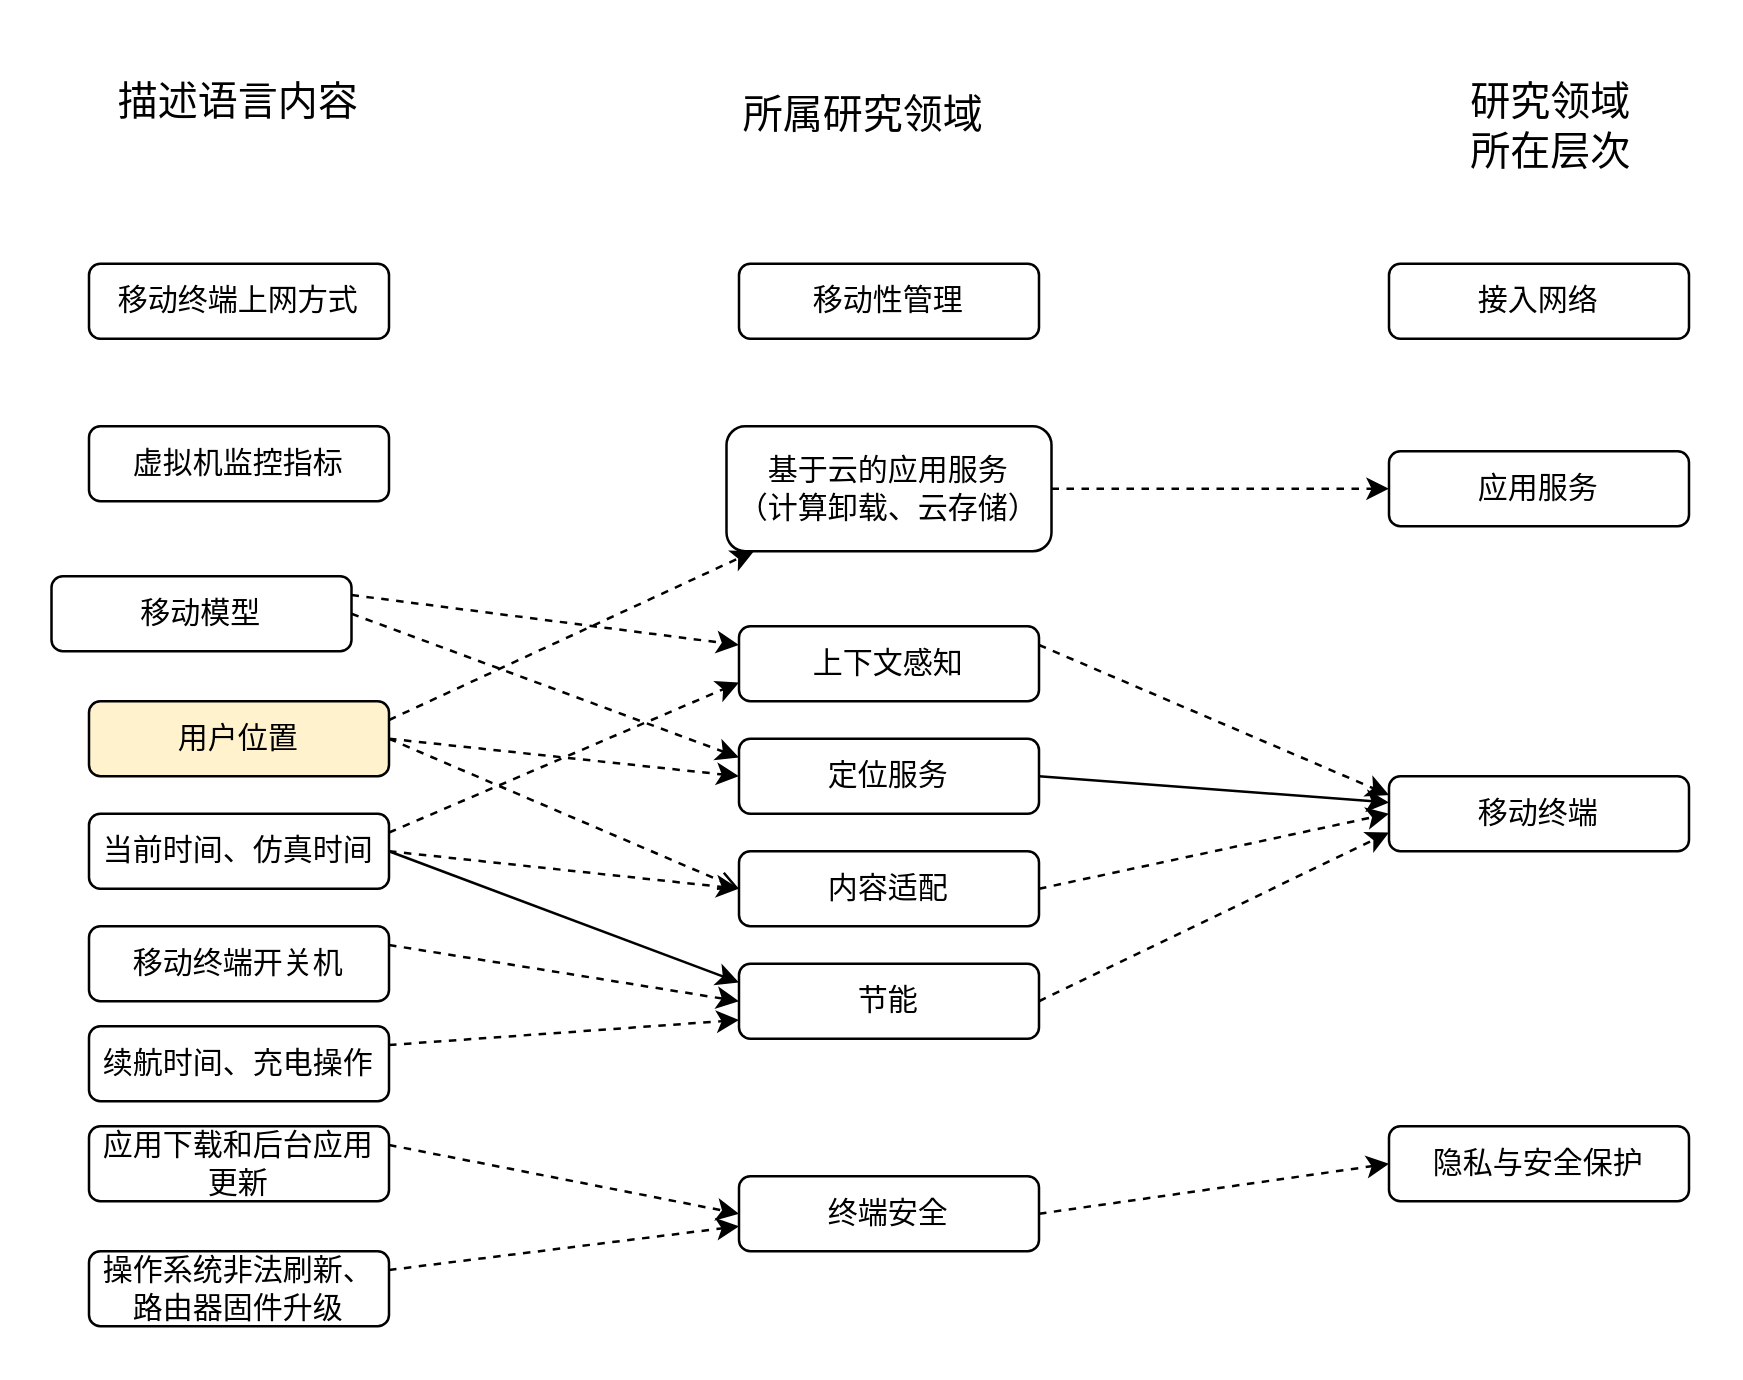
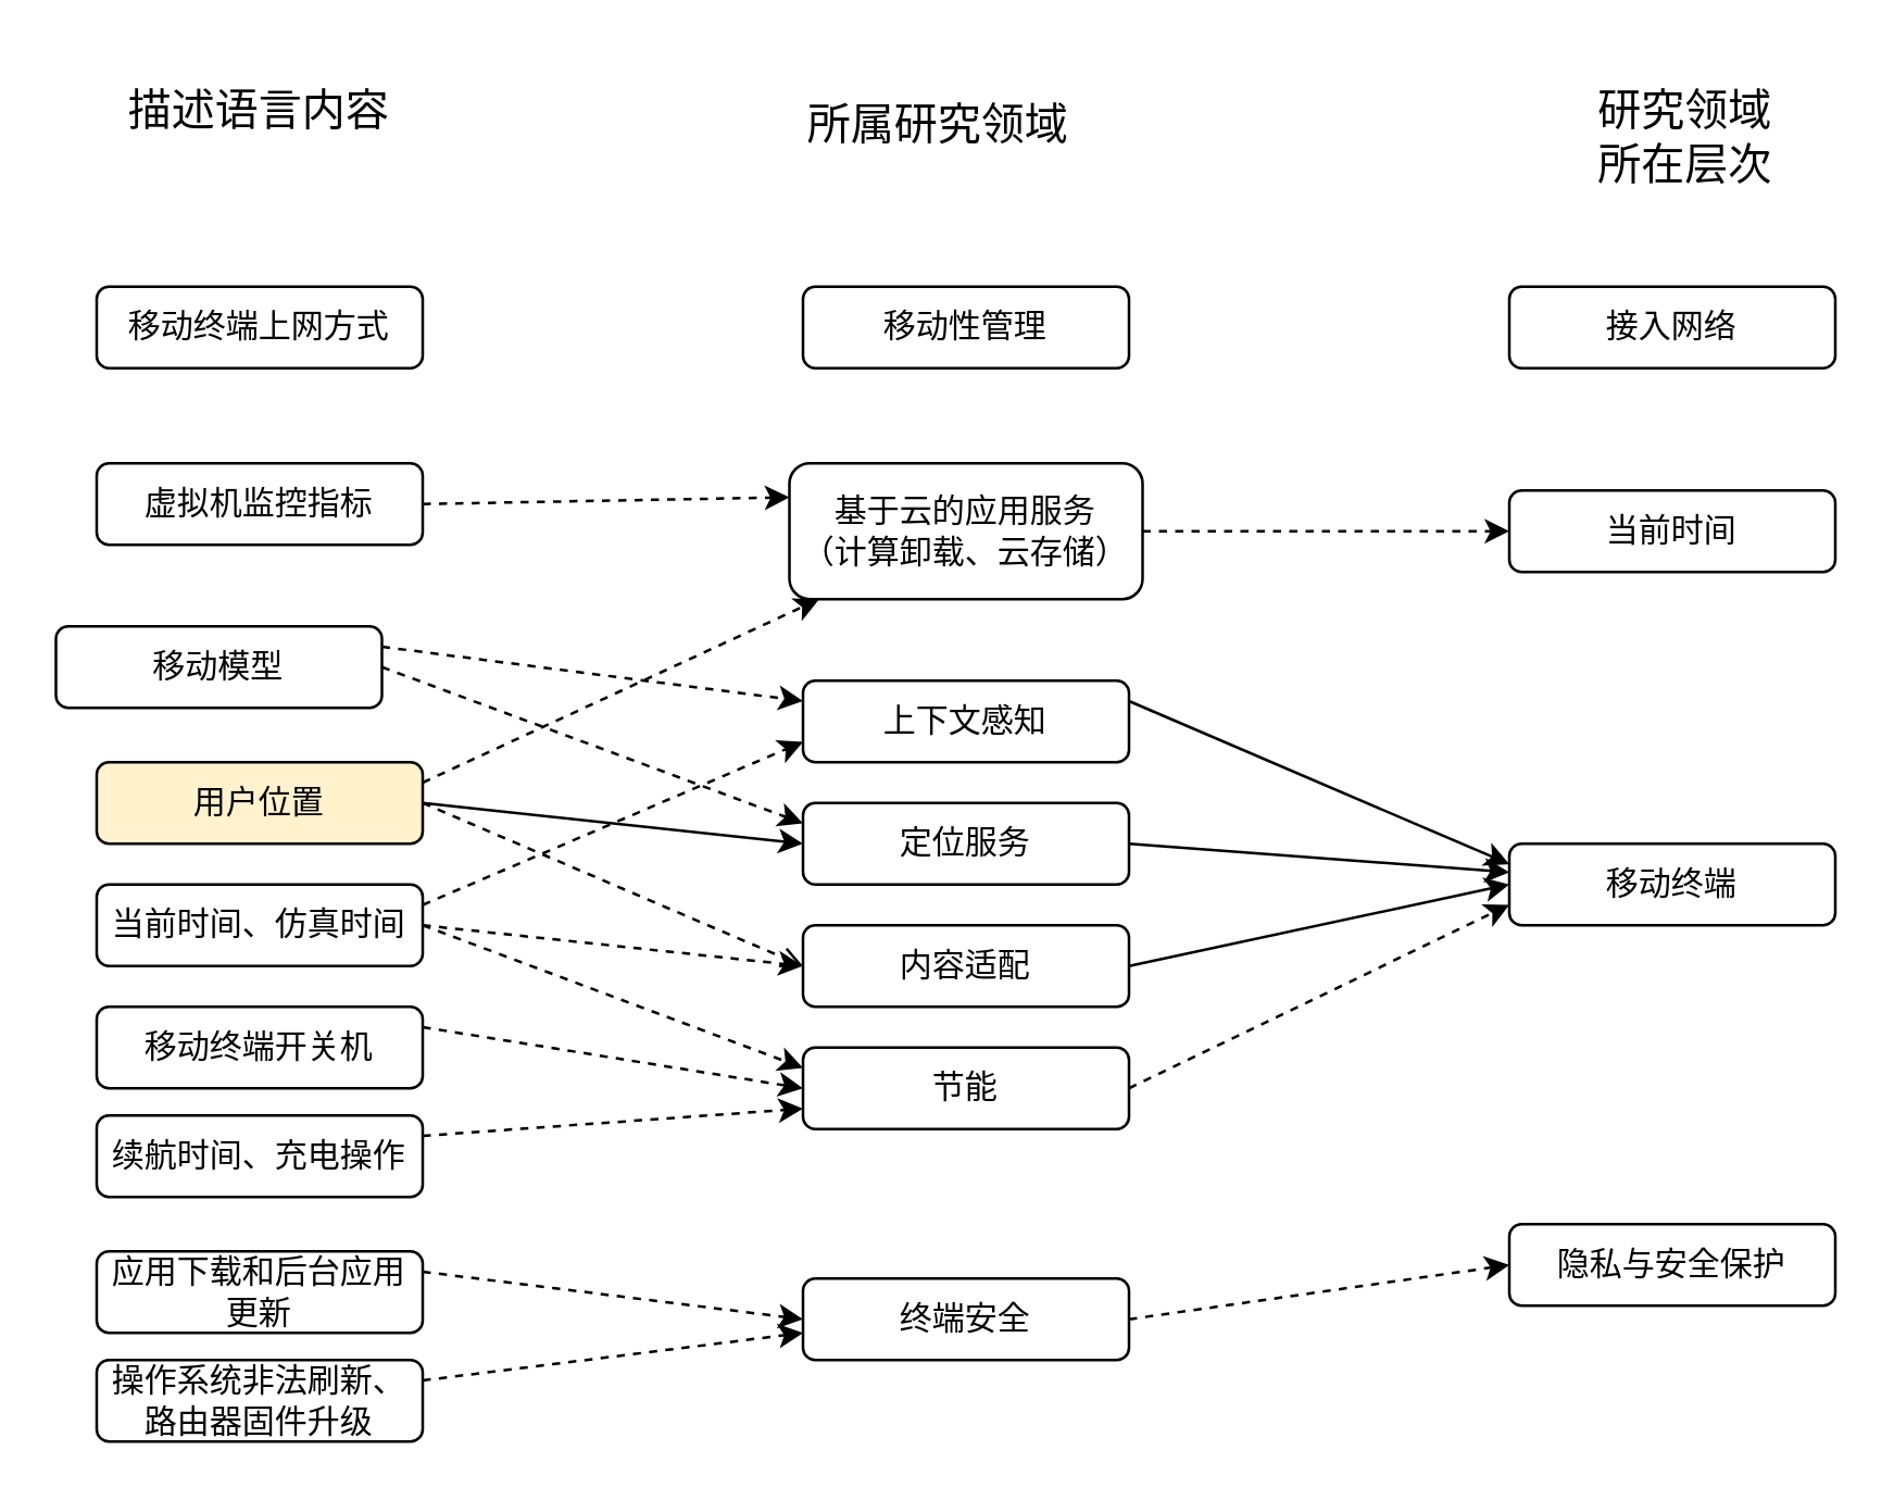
  <mxCell id="0" />
  <mxCell id="1" parent="0" />
  <mxCell id="2" value="移动终端上网方式" style="rounded=1;whiteSpace=wrap;html=1;" parent="1" vertex="1"><mxGeometry x="35" y="105" width="120" height="30" as="geometry" /></mxCell>
+ <mxCell id="3" style="edgeStyle=none;rounded=0;orthogonalLoop=1;jettySize=auto;html=1;exitX=1;exitY=0.5;exitDx=0;exitDy=0;entryX=0;entryY=0.25;entryDx=0;entryDy=0;dashed=1;" parent="1" source="4" target="26" edge="1"><mxGeometry relative="1" as="geometry" /></mxCell>
  <mxCell id="4" value="虚拟机监控指标" style="rounded=1;whiteSpace=wrap;html=1;" parent="1" vertex="1"><mxGeometry x="35" y="170" width="120" height="30" as="geometry" /></mxCell>
  <mxCell id="5" style="edgeStyle=none;rounded=0;orthogonalLoop=1;jettySize=auto;html=1;exitX=1;exitY=0.25;exitDx=0;exitDy=0;entryX=0;entryY=0.5;entryDx=0;entryDy=0;dashed=1;" parent="1" source="6" target="35" edge="1"><mxGeometry relative="1" as="geometry" /></mxCell>
- <mxCell id="6" value="应用下载和后台应用更新" style="rounded=1;whiteSpace=wrap;html=1;" parent="1" vertex="1"><mxGeometry x="35" y="450" width="120" height="30" as="geometry" /></mxCell>
+ <mxCell id="6" value="应用下载和后台应用更新" style="rounded=1;whiteSpace=wrap;html=1;" parent="1" vertex="1"><mxGeometry x="35" y="460" width="120" height="30" as="geometry" /></mxCell>
  <mxCell id="7" style="edgeStyle=none;rounded=0;orthogonalLoop=1;jettySize=auto;html=1;exitX=1;exitY=0.25;exitDx=0;exitDy=0;dashed=1;" parent="1" source="8" edge="1"><mxGeometry relative="1" as="geometry"><mxPoint x="295" y="490" as="targetPoint" /></mxGeometry></mxCell>
  <mxCell id="8" value="操作系统非法刷新、路由器固件升级" style="rounded=1;whiteSpace=wrap;html=1;" parent="1" vertex="1"><mxGeometry x="35" y="500" width="120" height="30" as="geometry" /></mxCell>
  <mxCell id="9" style="edgeStyle=none;rounded=0;orthogonalLoop=1;jettySize=auto;html=1;exitX=1;exitY=0.25;exitDx=0;exitDy=0;dashed=1;" parent="1" source="12" target="26" edge="1"><mxGeometry relative="1" as="geometry" /></mxCell>
- <mxCell id="10" style="edgeStyle=none;rounded=0;orthogonalLoop=1;jettySize=auto;html=1;exitX=1;exitY=0.5;exitDx=0;exitDy=0;entryX=0;entryY=0.5;entryDx=0;entryDy=0;dashed=1;" parent="1" source="12" target="31" edge="1"><mxGeometry relative="1" as="geometry" /></mxCell>
+ <mxCell id="10" style="edgeStyle=none;rounded=0;orthogonalLoop=1;jettySize=auto;html=1;exitX=1;exitY=0.5;exitDx=0;exitDy=0;entryX=0;entryY=0.5;entryDx=0;entryDy=0;dashed=0;" parent="1" source="12" target="31" edge="1"><mxGeometry relative="1" as="geometry" /></mxCell>
  <mxCell id="11" style="edgeStyle=none;rounded=0;orthogonalLoop=1;jettySize=auto;html=1;exitX=1;exitY=0.5;exitDx=0;exitDy=0;entryX=0;entryY=0.5;entryDx=0;entryDy=0;dashed=1;endArrow=open;" parent="1" source="12" target="33" edge="1"><mxGeometry relative="1" as="geometry" /></mxCell>
  <mxCell id="12" value="用户位置" style="rounded=1;whiteSpace=wrap;html=1;fillColor=#fff2cc;" parent="1" vertex="1"><mxGeometry x="35" y="280" width="120" height="30" as="geometry" /></mxCell>
  <mxCell id="13" style="edgeStyle=none;rounded=0;orthogonalLoop=1;jettySize=auto;html=1;exitX=1;exitY=0.25;exitDx=0;exitDy=0;entryX=0;entryY=0.25;entryDx=0;entryDy=0;dashed=1;" parent="1" source="15" target="29" edge="1"><mxGeometry relative="1" as="geometry" /></mxCell>
  <mxCell id="14" style="edgeStyle=none;rounded=0;orthogonalLoop=1;jettySize=auto;html=1;exitX=1;exitY=0.5;exitDx=0;exitDy=0;entryX=0;entryY=0.25;entryDx=0;entryDy=0;dashed=1;" parent="1" source="15" target="31" edge="1"><mxGeometry relative="1" as="geometry" /></mxCell>
  <mxCell id="15" value="移动模型" style="rounded=1;whiteSpace=wrap;html=1;" parent="1" vertex="1"><mxGeometry x="20" y="230" width="120" height="30" as="geometry" /></mxCell>
  <mxCell id="16" style="edgeStyle=none;rounded=0;orthogonalLoop=1;jettySize=auto;html=1;exitX=1;exitY=0.25;exitDx=0;exitDy=0;dashed=1;entryX=0;entryY=0.75;entryDx=0;entryDy=0;" parent="1" source="17" target="39" edge="1"><mxGeometry relative="1" as="geometry"><mxPoint x="295" y="400" as="targetPoint" /></mxGeometry></mxCell>
  <mxCell id="17" value="续航时间、充电操作" style="rounded=1;whiteSpace=wrap;html=1;" parent="1" vertex="1"><mxGeometry x="35" y="410" width="120" height="30" as="geometry" /></mxCell>
  <mxCell id="18" style="edgeStyle=none;rounded=0;orthogonalLoop=1;jettySize=auto;html=1;exitX=1;exitY=0.25;exitDx=0;exitDy=0;entryX=0;entryY=0.5;entryDx=0;entryDy=0;dashed=1;" parent="1" source="19" target="39" edge="1"><mxGeometry relative="1" as="geometry" /></mxCell>
  <mxCell id="19" value="移动终端开关机" style="rounded=1;whiteSpace=wrap;html=1;" parent="1" vertex="1"><mxGeometry x="35" y="370" width="120" height="30" as="geometry" /></mxCell>
  <mxCell id="20" value="&lt;font style=&quot;font-size: 16px&quot;&gt;描述语言内容&lt;/font&gt;" style="text;html=1;strokeColor=none;fillColor=none;align=center;verticalAlign=middle;whiteSpace=wrap;rounded=0;" parent="1" vertex="1"><mxGeometry x="35" y="20" width="120" height="40" as="geometry" /></mxCell>
  <mxCell id="21" value="&lt;font style=&quot;font-size: 16px&quot;&gt;所属研究领域&lt;/font&gt;" style="text;html=1;strokeColor=none;fillColor=none;align=center;verticalAlign=middle;whiteSpace=wrap;rounded=0;" parent="1" vertex="1"><mxGeometry x="285" y="25" width="120" height="40" as="geometry" /></mxCell>
  <mxCell id="22" value="&lt;font style=&quot;font-size: 16px&quot;&gt;研究领域&lt;br&gt;所在层次&lt;/font&gt;" style="text;html=1;strokeColor=none;fillColor=none;align=center;verticalAlign=middle;whiteSpace=wrap;rounded=0;" parent="1" vertex="1"><mxGeometry x="565" y="30" width="110" height="40" as="geometry" /></mxCell>
  <mxCell id="23" value="移动性管理" style="rounded=1;whiteSpace=wrap;html=1;" parent="1" vertex="1"><mxGeometry x="295" y="105" width="120" height="30" as="geometry" /></mxCell>
  <mxCell id="24" value="接入网络" style="rounded=1;whiteSpace=wrap;html=1;" parent="1" vertex="1"><mxGeometry x="555" y="105" width="120" height="30" as="geometry" /></mxCell>
  <mxCell id="25" style="edgeStyle=none;rounded=0;orthogonalLoop=1;jettySize=auto;html=1;exitX=1;exitY=0.5;exitDx=0;exitDy=0;entryX=0;entryY=0.5;entryDx=0;entryDy=0;dashed=1;" parent="1" source="26" target="27" edge="1"><mxGeometry relative="1" as="geometry" /></mxCell>
  <mxCell id="26" value="基于云的应用服务&lt;br&gt;（计算卸载、云存储）" style="rounded=1;whiteSpace=wrap;html=1;" parent="1" vertex="1"><mxGeometry x="290" y="170" width="130" height="50" as="geometry" /></mxCell>
- <mxCell id="27" value="应用服务" style="rounded=1;whiteSpace=wrap;html=1;" parent="1" vertex="1"><mxGeometry x="555" y="180" width="120" height="30" as="geometry" /></mxCell>
- <mxCell id="28" style="edgeStyle=none;rounded=0;orthogonalLoop=1;jettySize=auto;html=1;exitX=1;exitY=0.25;exitDx=0;exitDy=0;entryX=0;entryY=0.25;entryDx=0;entryDy=0;dashed=1;" parent="1" source="29" target="36" edge="1"><mxGeometry relative="1" as="geometry" /></mxCell>
+ <mxCell id="27" value="当前时间" style="rounded=1;whiteSpace=wrap;html=1;" parent="1" vertex="1"><mxGeometry x="555" y="180" width="120" height="30" as="geometry" /></mxCell>
+ <mxCell id="28" style="edgeStyle=none;rounded=0;orthogonalLoop=1;jettySize=auto;html=1;exitX=1;exitY=0.25;exitDx=0;exitDy=0;entryX=0;entryY=0.25;entryDx=0;entryDy=0;dashed=0;" parent="1" source="29" target="36" edge="1"><mxGeometry relative="1" as="geometry" /></mxCell>
  <mxCell id="29" value="上下文感知" style="rounded=1;whiteSpace=wrap;html=1;" parent="1" vertex="1"><mxGeometry x="295" y="250" width="120" height="30" as="geometry" /></mxCell>
  <mxCell id="30" style="edgeStyle=none;rounded=0;orthogonalLoop=1;jettySize=auto;html=1;exitX=1;exitY=0.5;exitDx=0;exitDy=0;dashed=0;" parent="1" source="31" target="36" edge="1"><mxGeometry relative="1" as="geometry" /></mxCell>
  <mxCell id="31" value="定位服务" style="rounded=1;whiteSpace=wrap;html=1;" parent="1" vertex="1"><mxGeometry x="295" y="295" width="120" height="30" as="geometry" /></mxCell>
- <mxCell id="32" style="edgeStyle=none;rounded=0;orthogonalLoop=1;jettySize=auto;html=1;exitX=1;exitY=0.5;exitDx=0;exitDy=0;entryX=0;entryY=0.5;entryDx=0;entryDy=0;dashed=1;entryPerimeter=0;" parent="1" source="33" target="36" edge="1"><mxGeometry relative="1" as="geometry" /></mxCell>
+ <mxCell id="32" style="edgeStyle=none;rounded=0;orthogonalLoop=1;jettySize=auto;html=1;exitX=1;exitY=0.5;exitDx=0;exitDy=0;entryX=0;entryY=0.5;entryDx=0;entryDy=0;dashed=0;entryPerimeter=0;" parent="1" source="33" target="36" edge="1"><mxGeometry relative="1" as="geometry" /></mxCell>
  <mxCell id="33" value="内容适配" style="rounded=1;whiteSpace=wrap;html=1;" parent="1" vertex="1"><mxGeometry x="295" y="340" width="120" height="30" as="geometry" /></mxCell>
  <mxCell id="34" style="edgeStyle=none;rounded=0;orthogonalLoop=1;jettySize=auto;html=1;exitX=1;exitY=0.5;exitDx=0;exitDy=0;entryX=0;entryY=0.5;entryDx=0;entryDy=0;dashed=1;" parent="1" source="35" target="37" edge="1"><mxGeometry relative="1" as="geometry" /></mxCell>
  <mxCell id="35" value="终端安全" style="rounded=1;whiteSpace=wrap;html=1;" parent="1" vertex="1"><mxGeometry x="295" y="470" width="120" height="30" as="geometry" /></mxCell>
  <mxCell id="36" value="移动终端" style="rounded=1;whiteSpace=wrap;html=1;" parent="1" vertex="1"><mxGeometry x="555" y="310" width="120" height="30" as="geometry" /></mxCell>
  <mxCell id="37" value="隐私与安全保护" style="rounded=1;whiteSpace=wrap;html=1;" parent="1" vertex="1"><mxGeometry x="555" y="450" width="120" height="30" as="geometry" /></mxCell>
  <mxCell id="38" style="edgeStyle=none;rounded=0;orthogonalLoop=1;jettySize=auto;html=1;exitX=1;exitY=0.5;exitDx=0;exitDy=0;entryX=0;entryY=0.75;entryDx=0;entryDy=0;dashed=1;" parent="1" source="39" target="36" edge="1"><mxGeometry relative="1" as="geometry" /></mxCell>
  <mxCell id="39" value="节能" style="rounded=1;whiteSpace=wrap;html=1;" parent="1" vertex="1"><mxGeometry x="295" y="385" width="120" height="30" as="geometry" /></mxCell>
  <mxCell id="40" style="edgeStyle=none;rounded=0;orthogonalLoop=1;jettySize=auto;html=1;exitX=1;exitY=0.25;exitDx=0;exitDy=0;entryX=0;entryY=0.75;entryDx=0;entryDy=0;dashed=1;" parent="1" source="43" target="29" edge="1"><mxGeometry relative="1" as="geometry" /></mxCell>
  <mxCell id="41" style="edgeStyle=none;rounded=0;orthogonalLoop=1;jettySize=auto;html=1;exitX=1;exitY=0.5;exitDx=0;exitDy=0;entryX=0;entryY=0.5;entryDx=0;entryDy=0;dashed=1;" parent="1" source="43" target="33" edge="1"><mxGeometry relative="1" as="geometry" /></mxCell>
- <mxCell id="42" style="edgeStyle=none;rounded=0;orthogonalLoop=1;jettySize=auto;html=1;exitX=1;exitY=0.5;exitDx=0;exitDy=0;entryX=0;entryY=0.25;entryDx=0;entryDy=0;dashed=0;" parent="1" source="43" target="39" edge="1"><mxGeometry relative="1" as="geometry" /></mxCell>
+ <mxCell id="42" style="edgeStyle=none;rounded=0;orthogonalLoop=1;jettySize=auto;html=1;exitX=1;exitY=0.5;exitDx=0;exitDy=0;entryX=0;entryY=0.25;entryDx=0;entryDy=0;dashed=1;" parent="1" source="43" target="39" edge="1"><mxGeometry relative="1" as="geometry" /></mxCell>
  <mxCell id="43" value="当前时间、仿真时间" style="rounded=1;whiteSpace=wrap;html=1;" parent="1" vertex="1"><mxGeometry x="35" y="325" width="120" height="30" as="geometry" /></mxCell>
